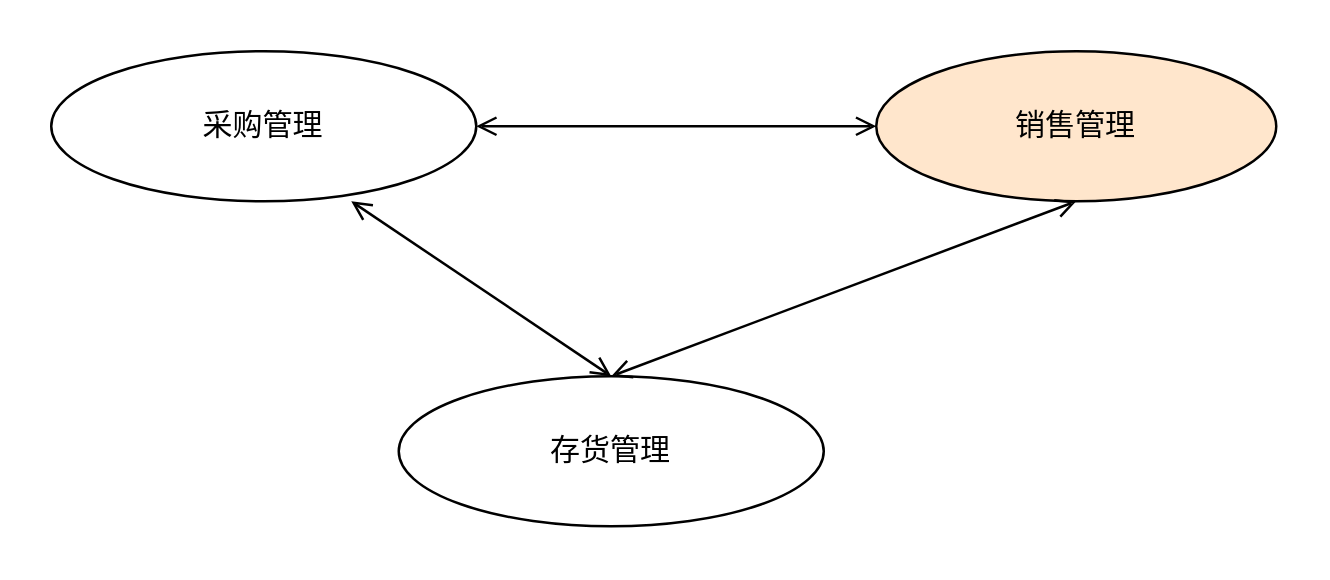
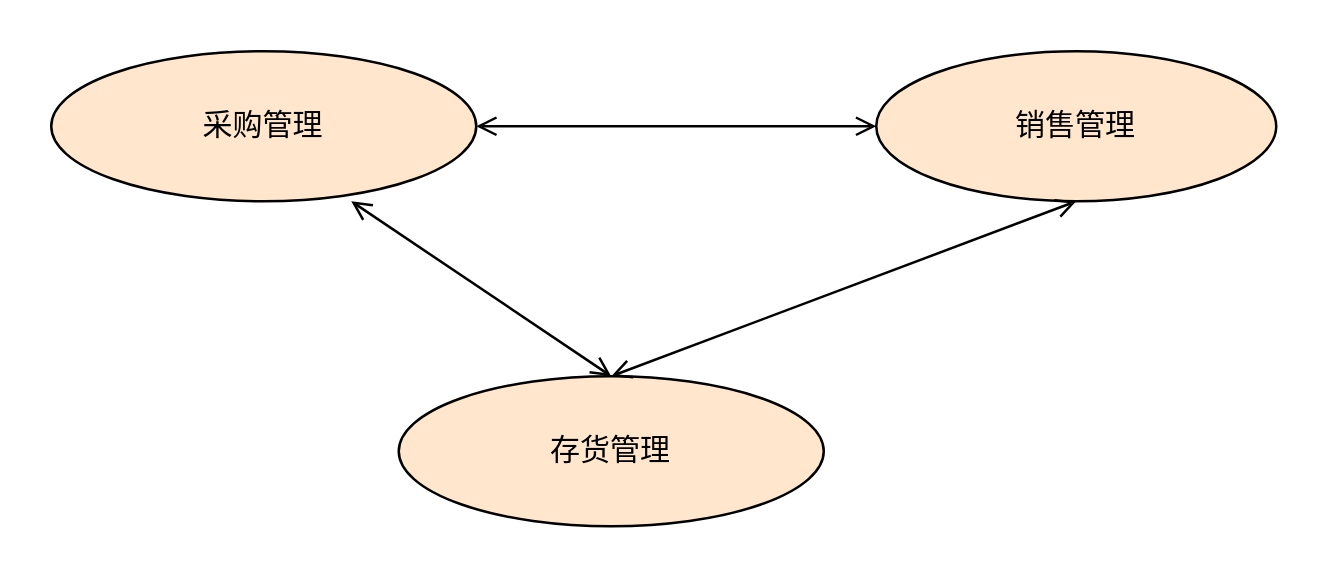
  <mxCell id="0" />
  <mxCell id="1" parent="0" />
- <mxCell id="2" value="采购管理" style="ellipse;whiteSpace=wrap;html=1;" parent="1" vertex="1"><mxGeometry x="20" y="20" width="170" height="60" as="geometry" /></mxCell>
+ <mxCell id="2" value="采购管理" style="ellipse;whiteSpace=wrap;html=1;fillColor=#ffe6cc;" parent="1" vertex="1"><mxGeometry x="20" y="20" width="170" height="60" as="geometry" /></mxCell>
  <mxCell id="3" value="销售管理" style="ellipse;whiteSpace=wrap;html=1;fillColor=#ffe6cc;" parent="1" vertex="1"><mxGeometry x="350" y="20" width="160" height="60" as="geometry" /></mxCell>
- <mxCell id="4" value="存货管理" style="ellipse;whiteSpace=wrap;html=1;" parent="1" vertex="1"><mxGeometry x="159" y="150" width="170" height="60" as="geometry" /></mxCell>
+ <mxCell id="4" value="存货管理" style="ellipse;whiteSpace=wrap;html=1;fillColor=#ffe6cc;" parent="1" vertex="1"><mxGeometry x="159" y="150" width="170" height="60" as="geometry" /></mxCell>
  <mxCell id="5" value="" style="endArrow=open;startArrow=open;endFill=0;startFill=0;html=1;rounded=0;curved=0;" parent="1" edge="1"><mxGeometry width="160" relative="1" as="geometry"><mxPoint x="190" y="50" as="sourcePoint" /><mxPoint x="350" y="50" as="targetPoint" /></mxGeometry></mxCell>
  <mxCell id="6" value="" style="endArrow=open;startArrow=open;endFill=0;startFill=0;html=1;rounded=0;curved=0;entryX=0.5;entryY=0;entryDx=0;entryDy=0;" parent="1" target="4" edge="1"><mxGeometry width="160" relative="1" as="geometry"><mxPoint x="140" y="80" as="sourcePoint" /><mxPoint x="300" y="80" as="targetPoint" /></mxGeometry></mxCell>
  <mxCell id="7" value="" style="endArrow=open;startArrow=open;endFill=0;startFill=0;html=1;rounded=0;curved=0;entryX=0.5;entryY=1;entryDx=0;entryDy=0;" parent="1" target="3" edge="1"><mxGeometry width="160" relative="1" as="geometry"><mxPoint x="244" y="150" as="sourcePoint" /><mxPoint x="348" y="220" as="targetPoint" /><Array as="points" /></mxGeometry></mxCell>
